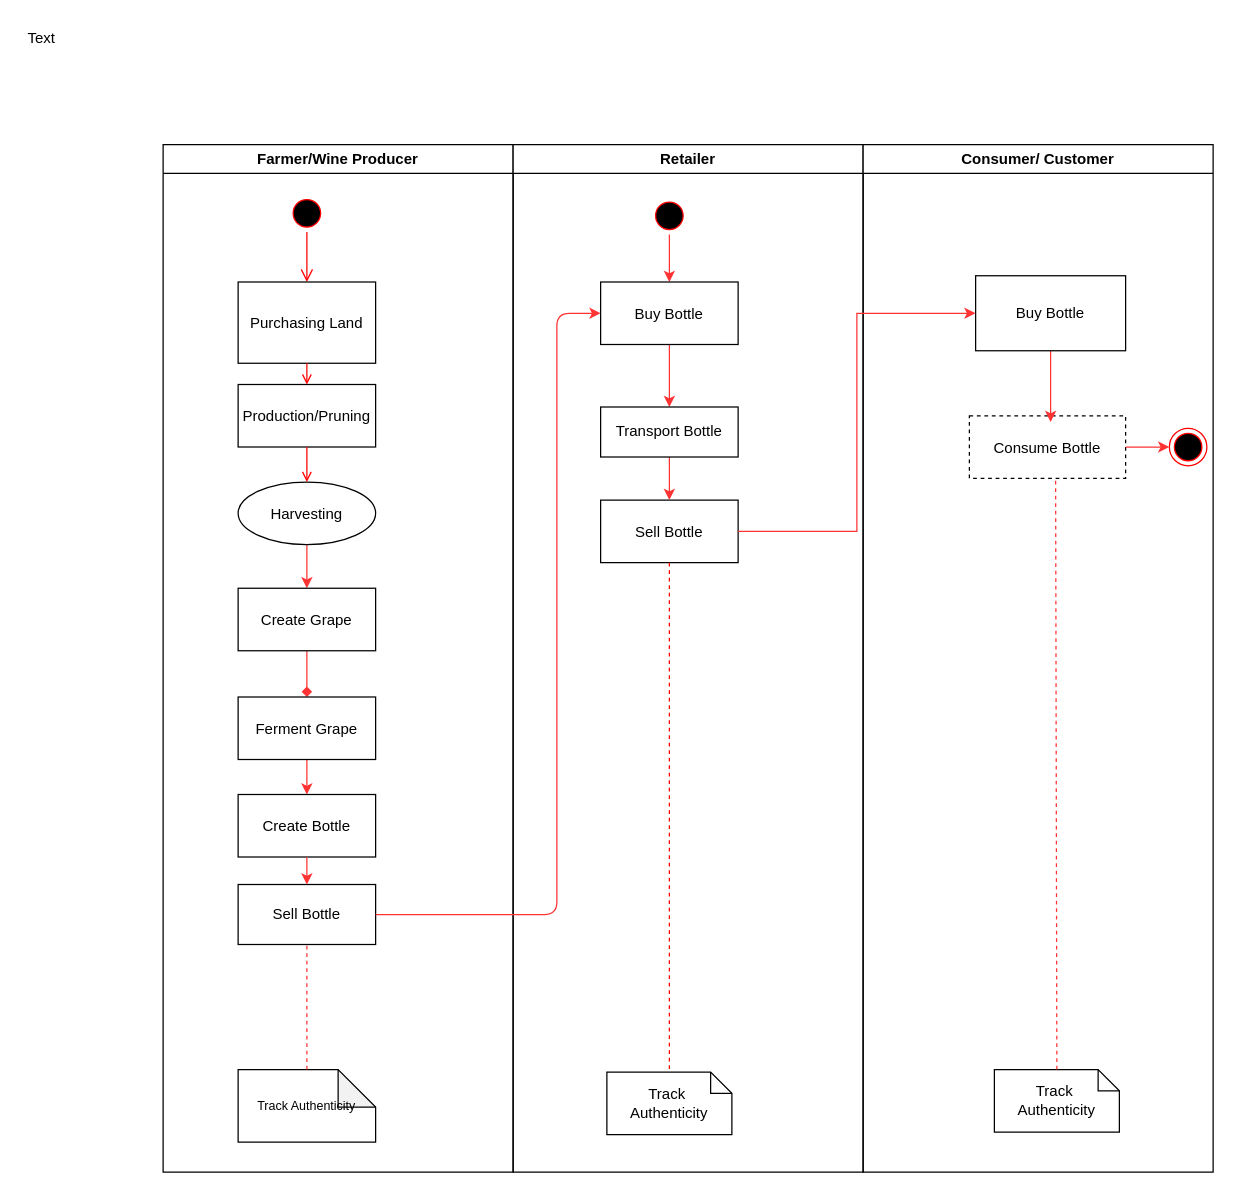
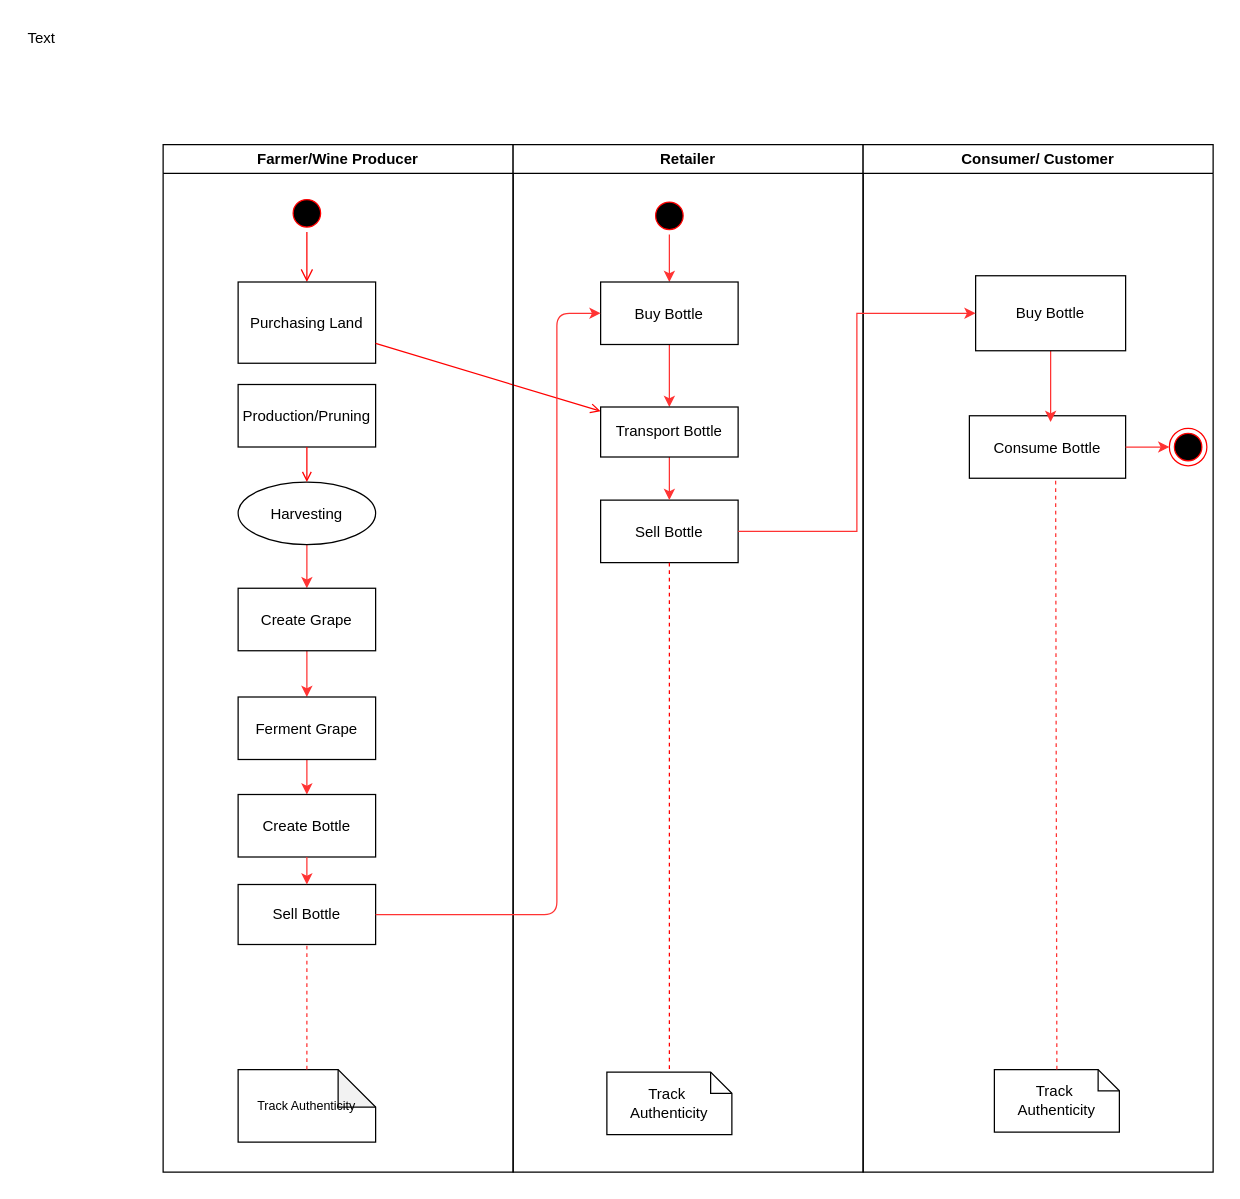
  <mxCell id="0" />
  <mxCell id="1" parent="0" />
  <mxCell id="2" value="Farmer/Wine Producer" style="swimlane;whiteSpace=wrap" parent="1" vertex="1"><mxGeometry x="130" y="115" width="280" height="822" as="geometry" /></mxCell>
  <mxCell id="3" value="" style="edgeStyle=orthogonalEdgeStyle;rounded=0;orthogonalLoop=1;jettySize=auto;html=1;strokeColor=#FF3333;" edge="1" parent="2" source="9" target="11"><mxGeometry relative="1" as="geometry" /></mxCell>
  <mxCell id="4" value="" style="ellipse;shape=startState;fillColor=#000000;strokeColor=#ff0000;" parent="2" vertex="1"><mxGeometry x="100" y="40" width="30" height="30" as="geometry" /></mxCell>
  <mxCell id="5" value="" style="edgeStyle=elbowEdgeStyle;elbow=horizontal;verticalAlign=bottom;endArrow=open;endSize=8;strokeColor=#FF0000;endFill=1;rounded=0" parent="2" source="4" target="6" edge="1"><mxGeometry x="100" y="40" as="geometry"><mxPoint x="115" y="110" as="targetPoint" /></mxGeometry></mxCell>
  <mxCell id="6" value="Purchasing Land" style="" parent="2" vertex="1"><mxGeometry x="60" y="110" width="110" height="65" as="geometry" /></mxCell>
  <mxCell id="7" value="Production/Pruning" style="" parent="2" vertex="1"><mxGeometry x="60" y="192" width="110" height="50" as="geometry" /></mxCell>
- <mxCell id="8" value="" style="endArrow=open;strokeColor=#FF0000;endFill=1;rounded=0" parent="2" source="6" target="7" edge="1"><mxGeometry relative="1" as="geometry" /></mxCell>
+ <mxCell id="8" value="" style="endArrow=open;strokeColor=#FF0000;endFill=1;rounded=0;" parent="2" source="6" target="29" edge="1"><mxGeometry relative="1" as="geometry" /></mxCell>
  <mxCell id="9" value="Harvesting" style="ellipse;" parent="2" vertex="1"><mxGeometry x="60" y="270" width="110" height="50" as="geometry" /></mxCell>
- <mxCell id="10" value="" style="edgeStyle=orthogonalEdgeStyle;rounded=0;orthogonalLoop=1;jettySize=auto;html=1;strokeColor=#FF3333;endArrow=diamond;" edge="1" parent="2" source="11" target="13"><mxGeometry relative="1" as="geometry" /></mxCell>
+ <mxCell id="10" value="" style="edgeStyle=orthogonalEdgeStyle;rounded=0;orthogonalLoop=1;jettySize=auto;html=1;strokeColor=#FF3333;" edge="1" parent="2" source="11" target="13"><mxGeometry relative="1" as="geometry" /></mxCell>
  <mxCell id="11" value="Create Grape" style="" vertex="1" parent="2"><mxGeometry x="60" y="355" width="110" height="50" as="geometry" /></mxCell>
  <mxCell id="12" value="" style="edgeStyle=orthogonalEdgeStyle;rounded=0;orthogonalLoop=1;jettySize=auto;html=1;strokeColor=#FF3333;" edge="1" parent="2" source="13" target="14"><mxGeometry relative="1" as="geometry"><Array as="points"><mxPoint x="115" y="492" /><mxPoint x="115" y="492" /></Array></mxGeometry></mxCell>
  <mxCell id="13" value="Ferment Grape" style="" vertex="1" parent="2"><mxGeometry x="60" y="442" width="110" height="50" as="geometry" /></mxCell>
  <mxCell id="14" value="Create Bottle" style="" vertex="1" parent="2"><mxGeometry x="60" y="520" width="110" height="50" as="geometry" /></mxCell>
  <mxCell id="15" value="" style="endArrow=open;strokeColor=#FF0000;endFill=1;rounded=0" parent="2" source="7" target="9" edge="1"><mxGeometry relative="1" as="geometry" /></mxCell>
  <mxCell id="16" value="&lt;font style=&quot;font-size: 10px&quot;&gt;Track Authenticity&lt;/font&gt;" style="shape=note;whiteSpace=wrap;html=1;backgroundOutline=1;darkOpacity=0.05;" vertex="1" parent="2"><mxGeometry x="60" y="740" width="110" height="58" as="geometry" /></mxCell>
  <mxCell id="17" value="Sell Bottle" style="rounded=0;whiteSpace=wrap;html=1;" vertex="1" parent="2"><mxGeometry x="60" y="592" width="110" height="48" as="geometry" /></mxCell>
  <mxCell id="18" value="" style="endArrow=classic;html=1;strokeColor=#FF3333;exitX=0.5;exitY=1;exitDx=0;exitDy=0;" edge="1" parent="2" source="14" target="17"><mxGeometry width="50" height="50" relative="1" as="geometry"><mxPoint x="95" y="622" as="sourcePoint" /><mxPoint x="145" y="572" as="targetPoint" /></mxGeometry></mxCell>
  <mxCell id="19" value="" style="endArrow=none;dashed=1;html=1;strokeColor=#FF3333;entryX=0.5;entryY=1;entryDx=0;entryDy=0;exitX=0.5;exitY=0;exitDx=0;exitDy=0;exitPerimeter=0;" edge="1" parent="2" source="16" target="17"><mxGeometry width="50" height="50" relative="1" as="geometry"><mxPoint x="95" y="692" as="sourcePoint" /><mxPoint x="145" y="642" as="targetPoint" /></mxGeometry></mxCell>
  <mxCell id="20" value="Retailer" style="swimlane;whiteSpace=wrap" parent="1" vertex="1"><mxGeometry x="410" y="115" width="280" height="822" as="geometry" /></mxCell>
  <mxCell id="21" style="edgeStyle=orthogonalEdgeStyle;rounded=0;orthogonalLoop=1;jettySize=auto;html=1;strokeColor=#FF3333;" edge="1" parent="20" source="22" target="24"><mxGeometry relative="1" as="geometry" /></mxCell>
  <mxCell id="22" value="" style="ellipse;shape=startState;fillColor=#000000;strokeColor=#ff0000;" parent="20" vertex="1"><mxGeometry x="110" y="42" width="30" height="30" as="geometry" /></mxCell>
  <mxCell id="23" style="edgeStyle=orthogonalEdgeStyle;rounded=0;orthogonalLoop=1;jettySize=auto;html=1;strokeColor=#FF3333;" edge="1" parent="20" source="24" target="29"><mxGeometry relative="1" as="geometry" /></mxCell>
  <mxCell id="24" value="Buy Bottle" style="" parent="20" vertex="1"><mxGeometry x="70" y="110" width="110" height="50" as="geometry" /></mxCell>
  <mxCell id="25" value="Sell Bottle" style="" parent="20" vertex="1"><mxGeometry x="70" y="284.5" width="110" height="50" as="geometry" /></mxCell>
  <mxCell id="26" value="&#10;Track &#10;Authenticity&#10;" style="shape=note;whiteSpace=wrap;size=17" parent="20" vertex="1"><mxGeometry x="75" y="742" width="100" height="50" as="geometry" /></mxCell>
  <mxCell id="27" value="" style="endArrow=none;strokeColor=#FF0000;endFill=0;rounded=0;dashed=1" parent="20" source="25" target="26" edge="1"><mxGeometry relative="1" as="geometry" /></mxCell>
  <mxCell id="28" style="edgeStyle=orthogonalEdgeStyle;rounded=0;orthogonalLoop=1;jettySize=auto;html=1;strokeColor=#FF3333;" edge="1" parent="20" source="29" target="25"><mxGeometry relative="1" as="geometry" /></mxCell>
  <mxCell id="29" value="Transport Bottle" style="rounded=0;whiteSpace=wrap;html=1;" vertex="1" parent="20"><mxGeometry x="70" y="210" width="110" height="40" as="geometry" /></mxCell>
  <mxCell id="30" value="Consumer/ Customer" style="swimlane;whiteSpace=wrap" parent="1" vertex="1"><mxGeometry x="690" y="115" width="280" height="822" as="geometry" /></mxCell>
- <mxCell id="31" value="Consume Bottle" style="dashed=1;" parent="30" vertex="1"><mxGeometry x="85" y="217" width="125" height="50" as="geometry" /></mxCell>
+ <mxCell id="31" value="Consume Bottle" style="" parent="30" vertex="1"><mxGeometry x="85" y="217" width="125" height="50" as="geometry" /></mxCell>
  <mxCell id="32" value="" style="ellipse;shape=endState;fillColor=#000000;strokeColor=#ff0000" parent="30" vertex="1"><mxGeometry x="245" y="227" width="30" height="30" as="geometry" /></mxCell>
  <mxCell id="33" style="edgeStyle=orthogonalEdgeStyle;rounded=0;orthogonalLoop=1;jettySize=auto;html=1;entryX=0.52;entryY=0.1;entryDx=0;entryDy=0;entryPerimeter=0;strokeColor=#FF3333;" edge="1" parent="30" source="34" target="31"><mxGeometry relative="1" as="geometry" /></mxCell>
  <mxCell id="34" value="Buy Bottle" style="rounded=0;whiteSpace=wrap;html=1;" vertex="1" parent="30"><mxGeometry x="90" y="105" width="120" height="60" as="geometry" /></mxCell>
  <mxCell id="35" value="Text" style="text;html=1;resizable=0;points=[];autosize=1;align=left;verticalAlign=top;spacingTop=-4;" vertex="1" parent="1"><mxGeometry x="20" y="20" width="40" height="20" as="geometry" /></mxCell>
  <mxCell id="36" value="" style="endArrow=classic;html=1;strokeColor=#FF3333;exitX=1;exitY=0.5;exitDx=0;exitDy=0;entryX=0;entryY=0.5;entryDx=0;entryDy=0;" edge="1" parent="1" source="17" target="24"><mxGeometry width="50" height="50" relative="1" as="geometry"><mxPoint x="305" y="757" as="sourcePoint" /><mxPoint x="355" y="707" as="targetPoint" /><Array as="points"><mxPoint x="445" y="731" /><mxPoint x="445" y="250" /></Array></mxGeometry></mxCell>
  <mxCell id="37" style="edgeStyle=orthogonalEdgeStyle;rounded=0;orthogonalLoop=1;jettySize=auto;html=1;entryX=0;entryY=0.5;entryDx=0;entryDy=0;strokeColor=#FF3333;" edge="1" parent="1" source="25" target="34"><mxGeometry relative="1" as="geometry" /></mxCell>
  <mxCell id="38" style="edgeStyle=orthogonalEdgeStyle;rounded=0;orthogonalLoop=1;jettySize=auto;html=1;strokeColor=#FF3333;" edge="1" parent="1" source="31"><mxGeometry relative="1" as="geometry"><mxPoint x="935" y="357" as="targetPoint" /></mxGeometry></mxCell>
  <mxCell id="39" value="&#10;Track &#10;Authenticity&#10;" style="shape=note;whiteSpace=wrap;size=17" vertex="1" parent="1"><mxGeometry x="795" y="855" width="100" height="50" as="geometry" /></mxCell>
  <mxCell id="40" value="" style="endArrow=none;dashed=1;html=1;strokeColor=#FF3333;entryX=0.552;entryY=1.021;entryDx=0;entryDy=0;entryPerimeter=0;exitX=0.5;exitY=0;exitDx=0;exitDy=0;exitPerimeter=0;" edge="1" parent="1" source="39" target="31"><mxGeometry width="50" height="50" relative="1" as="geometry"><mxPoint x="838" y="847" as="sourcePoint" /><mxPoint x="835" y="387" as="targetPoint" /></mxGeometry></mxCell>
